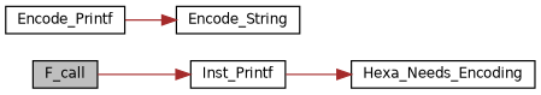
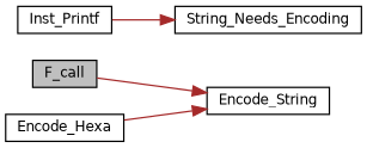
  digraph {
    rankdir=LR
    node [color=black fillcolor=white fontname=Helvetica fontsize=10 shape=record style=filled]
    edge [color=brown fontname=Helvetica fontsize=10 labelfontname=Helvetica labelfontsize=10 style=solid]
    n1 [fillcolor=grey75 fontcolor=black height=0.2 label=F_call width=0.4]
    n2 [height=0.2 label=Inst_Printf width=0.4]
-   n3 [height=0.2 label=Encode_Printf width=0.4]
+   n3 [height=0.2 label=Encode_Hexa width=0.4]
    n4 [height=0.2 label=Encode_String width=0.4]
-   n5 [height=0.2 label=Hexa_Needs_Encoding width=0.4]
-   n1 -> n2
+   n5 [height=0.2 label=String_Needs_Encoding width=0.4]
+   n1 -> n4
    n2 -> n5
    n3 -> n4
  }
